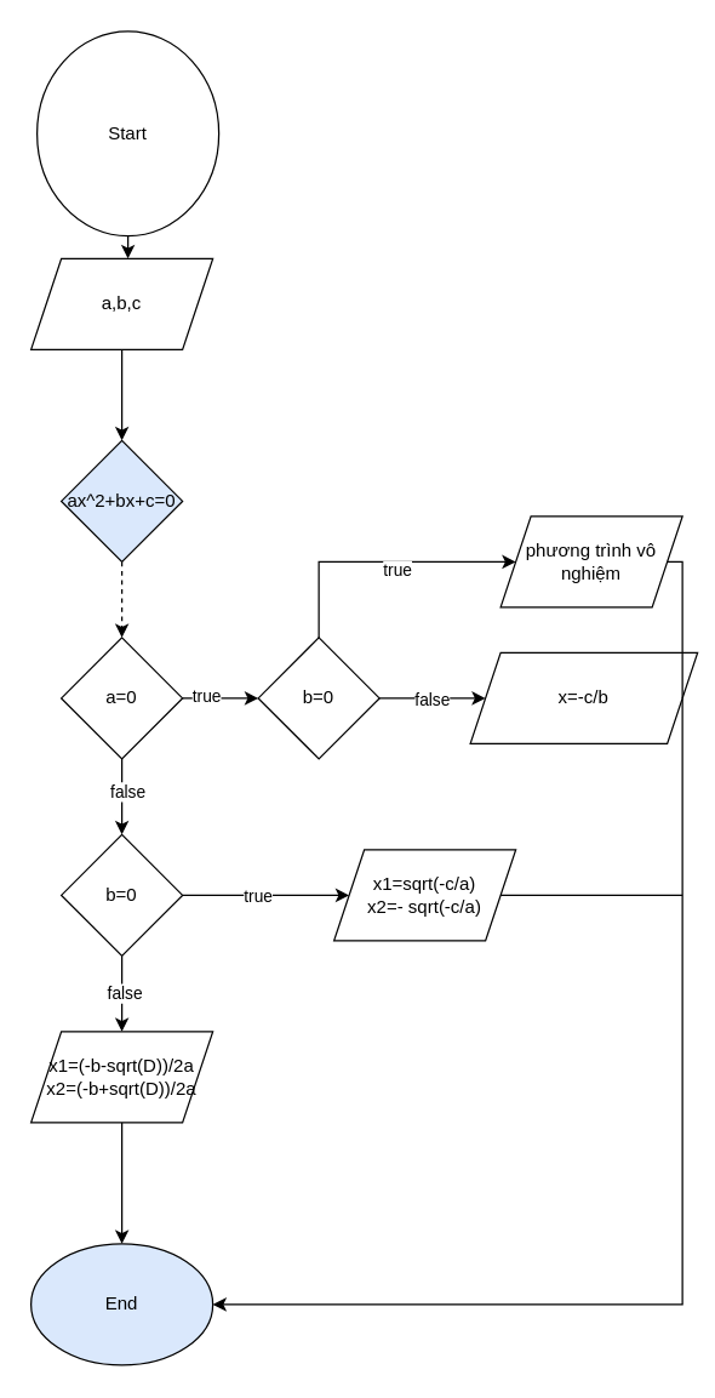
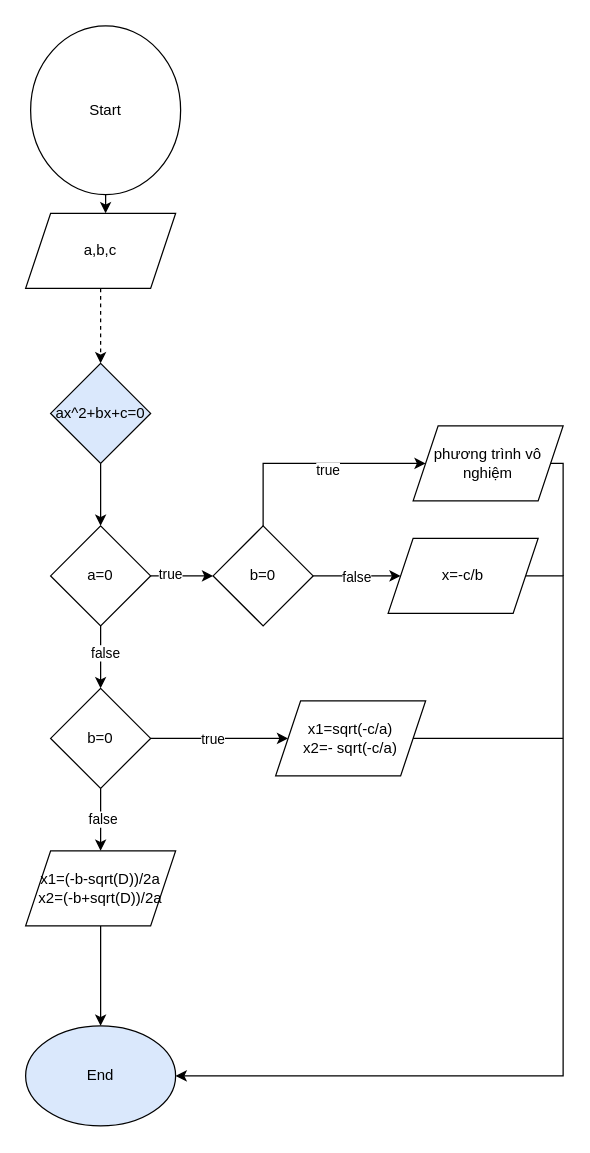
  <mxCell id="0" />
  <mxCell id="1" parent="0" />
  <mxCell id="2" style="edgeStyle=orthogonalEdgeStyle;rounded=0;orthogonalLoop=1;jettySize=auto;html=1;exitX=0.5;exitY=1;exitDx=0;exitDy=0;" parent="1" source="3" edge="1"><mxGeometry relative="1" as="geometry"><mxPoint x="84" y="170" as="targetPoint" /></mxGeometry></mxCell>
  <mxCell id="3" value="&lt;font style=&quot;vertical-align: inherit;&quot;&gt;&lt;font style=&quot;vertical-align: inherit;&quot;&gt;Start&lt;/font&gt;&lt;/font&gt;" style="ellipse;whiteSpace=wrap;html=1;" parent="1" vertex="1"><mxGeometry x="24" y="20" width="120" height="135" as="geometry" /></mxCell>
- <mxCell id="4" style="edgeStyle=orthogonalEdgeStyle;rounded=0;orthogonalLoop=1;jettySize=auto;html=1;exitX=0.5;exitY=1;exitDx=0;exitDy=0;entryX=0.5;entryY=0;entryDx=0;entryDy=0;" parent="1" source="5" target="7" edge="1"><mxGeometry relative="1" as="geometry" /></mxCell>
+ <mxCell id="4" style="edgeStyle=orthogonalEdgeStyle;rounded=0;orthogonalLoop=1;jettySize=auto;html=1;exitX=0.5;exitY=1;exitDx=0;exitDy=0;entryX=0.5;entryY=0;entryDx=0;entryDy=0;dashed=1;" parent="1" source="5" target="7" edge="1"><mxGeometry relative="1" as="geometry" /></mxCell>
  <mxCell id="5" value="a,b,c" style="shape=parallelogram;perimeter=parallelogramPerimeter;whiteSpace=wrap;html=1;fixedSize=1;" parent="1" vertex="1"><mxGeometry x="20" y="170" width="120" height="60" as="geometry" /></mxCell>
- <mxCell id="6" style="edgeStyle=orthogonalEdgeStyle;rounded=0;orthogonalLoop=1;jettySize=auto;html=1;exitX=0.5;exitY=1;exitDx=0;exitDy=0;entryX=0.5;entryY=0;entryDx=0;entryDy=0;dashed=1;" parent="1" source="7" target="12" edge="1"><mxGeometry relative="1" as="geometry" /></mxCell>
+ <mxCell id="6" style="edgeStyle=orthogonalEdgeStyle;rounded=0;orthogonalLoop=1;jettySize=auto;html=1;exitX=0.5;exitY=1;exitDx=0;exitDy=0;entryX=0.5;entryY=0;entryDx=0;entryDy=0;" parent="1" source="7" target="12" edge="1"><mxGeometry relative="1" as="geometry" /></mxCell>
  <mxCell id="7" value="ax^2+bx+c=0" style="rhombus;whiteSpace=wrap;html=1;fillColor=#dae8fc;" parent="1" vertex="1"><mxGeometry x="40" y="290" width="80" height="80" as="geometry" /></mxCell>
  <mxCell id="8" style="edgeStyle=orthogonalEdgeStyle;rounded=0;orthogonalLoop=1;jettySize=auto;html=1;exitX=0.5;exitY=1;exitDx=0;exitDy=0;entryX=0.5;entryY=0;entryDx=0;entryDy=0;" parent="1" source="12" target="19" edge="1"><mxGeometry relative="1" as="geometry" /></mxCell>
  <mxCell id="9" value="false" style="edgeLabel;html=1;align=center;verticalAlign=middle;resizable=0;points=[];" parent="8" vertex="1" connectable="0"><mxGeometry x="-0.16" y="3" relative="1" as="geometry"><mxPoint as="offset" /></mxGeometry></mxCell>
  <mxCell id="10" style="edgeStyle=orthogonalEdgeStyle;rounded=0;orthogonalLoop=1;jettySize=auto;html=1;exitX=1;exitY=0.5;exitDx=0;exitDy=0;" parent="1" source="12" target="29" edge="1"><mxGeometry relative="1" as="geometry" /></mxCell>
  <mxCell id="11" value="true" style="edgeLabel;html=1;align=center;verticalAlign=middle;resizable=0;points=[];" parent="10" vertex="1" connectable="0"><mxGeometry x="-0.4" y="2" relative="1" as="geometry"><mxPoint as="offset" /></mxGeometry></mxCell>
  <mxCell id="12" value="a=0" style="rhombus;whiteSpace=wrap;html=1;" parent="1" vertex="1"><mxGeometry x="40" y="420" width="80" height="80" as="geometry" /></mxCell>
  <mxCell id="13" style="edgeStyle=orthogonalEdgeStyle;rounded=0;orthogonalLoop=1;jettySize=auto;html=1;exitX=1;exitY=0.5;exitDx=0;exitDy=0;entryX=1;entryY=0.5;entryDx=0;entryDy=0;" parent="1" source="14" target="23" edge="1"><mxGeometry relative="1" as="geometry"><Array as="points"><mxPoint x="450" y="460" /><mxPoint x="450" y="860" /></Array></mxGeometry></mxCell>
- <mxCell id="14" value="x=-c/b" style="shape=parallelogram;perimeter=parallelogramPerimeter;whiteSpace=wrap;html=1;fixedSize=1;" parent="1" vertex="1"><mxGeometry x="310" y="430" width="150" height="60" as="geometry" /></mxCell>
+ <mxCell id="14" value="x=-c/b" style="shape=parallelogram;perimeter=parallelogramPerimeter;whiteSpace=wrap;html=1;fixedSize=1;" parent="1" vertex="1"><mxGeometry x="310" y="430" width="120" height="60" as="geometry" /></mxCell>
  <mxCell id="15" style="edgeStyle=orthogonalEdgeStyle;rounded=0;orthogonalLoop=1;jettySize=auto;html=1;exitX=1;exitY=0.5;exitDx=0;exitDy=0;entryX=0;entryY=0.5;entryDx=0;entryDy=0;" parent="1" source="19" target="20" edge="1"><mxGeometry relative="1" as="geometry" /></mxCell>
  <mxCell id="16" value="true" style="edgeLabel;html=1;align=center;verticalAlign=middle;resizable=0;points=[];" parent="15" vertex="1" connectable="0"><mxGeometry x="-0.109" relative="1" as="geometry"><mxPoint as="offset" /></mxGeometry></mxCell>
  <mxCell id="17" style="edgeStyle=orthogonalEdgeStyle;rounded=0;orthogonalLoop=1;jettySize=auto;html=1;exitX=0.5;exitY=1;exitDx=0;exitDy=0;" parent="1" source="19" target="22" edge="1"><mxGeometry relative="1" as="geometry" /></mxCell>
  <mxCell id="18" value="false" style="edgeLabel;html=1;align=center;verticalAlign=middle;resizable=0;points=[];" parent="17" vertex="1" connectable="0"><mxGeometry x="-0.04" y="1" relative="1" as="geometry"><mxPoint as="offset" /></mxGeometry></mxCell>
  <mxCell id="19" value="b=0" style="rhombus;whiteSpace=wrap;html=1;" parent="1" vertex="1"><mxGeometry x="40" y="550" width="80" height="80" as="geometry" /></mxCell>
  <mxCell id="20" value="x1=sqrt(-c/a)&lt;br&gt;x2=- sqrt(-c/a)" style="shape=parallelogram;perimeter=parallelogramPerimeter;whiteSpace=wrap;html=1;fixedSize=1;" parent="1" vertex="1"><mxGeometry x="220" y="560" width="120" height="60" as="geometry" /></mxCell>
  <mxCell id="21" style="edgeStyle=orthogonalEdgeStyle;rounded=0;orthogonalLoop=1;jettySize=auto;html=1;exitX=0.5;exitY=1;exitDx=0;exitDy=0;" parent="1" source="22" target="23" edge="1"><mxGeometry relative="1" as="geometry"><mxPoint x="80" y="800" as="targetPoint" /></mxGeometry></mxCell>
  <mxCell id="22" value="&lt;font style=&quot;vertical-align: inherit;&quot;&gt;&lt;font style=&quot;vertical-align: inherit;&quot;&gt;x1=(-b-sqrt(D))/2a &lt;/font&gt;&lt;/font&gt;&lt;br&gt;&lt;font style=&quot;vertical-align: inherit;&quot;&gt;&lt;font style=&quot;vertical-align: inherit;&quot;&gt;x2=(-b+sqrt(D))/2a&lt;/font&gt;&lt;/font&gt;" style="shape=parallelogram;perimeter=parallelogramPerimeter;whiteSpace=wrap;html=1;fixedSize=1;" parent="1" vertex="1"><mxGeometry x="20" y="680" width="120" height="60" as="geometry" /></mxCell>
  <mxCell id="23" value="End" style="ellipse;whiteSpace=wrap;html=1;fillColor=#dae8fc;" parent="1" vertex="1"><mxGeometry x="20" y="820" width="120" height="80" as="geometry" /></mxCell>
  <mxCell id="24" value="" style="endArrow=none;html=1;rounded=0;exitX=1;exitY=0.5;exitDx=0;exitDy=0;" parent="1" source="20" edge="1"><mxGeometry width="50" height="50" relative="1" as="geometry"><mxPoint x="60" y="700" as="sourcePoint" /><mxPoint x="450" y="590" as="targetPoint" /></mxGeometry></mxCell>
  <mxCell id="25" style="edgeStyle=orthogonalEdgeStyle;rounded=0;orthogonalLoop=1;jettySize=auto;html=1;exitX=1;exitY=0.5;exitDx=0;exitDy=0;" parent="1" source="29" target="14" edge="1"><mxGeometry relative="1" as="geometry" /></mxCell>
  <mxCell id="26" value="false" style="edgeLabel;html=1;align=center;verticalAlign=middle;resizable=0;points=[];" parent="25" vertex="1" connectable="0"><mxGeometry x="-0.029" relative="1" as="geometry"><mxPoint as="offset" /></mxGeometry></mxCell>
  <mxCell id="27" style="edgeStyle=orthogonalEdgeStyle;rounded=0;orthogonalLoop=1;jettySize=auto;html=1;exitX=0.5;exitY=0;exitDx=0;exitDy=0;entryX=0;entryY=0.5;entryDx=0;entryDy=0;" parent="1" source="29" target="30" edge="1"><mxGeometry relative="1" as="geometry"><Array as="points"><mxPoint x="210" y="370" /></Array></mxGeometry></mxCell>
  <mxCell id="28" value="true" style="edgeLabel;html=1;align=center;verticalAlign=middle;resizable=0;points=[];" parent="27" vertex="1" connectable="0"><mxGeometry x="0.122" y="-5" relative="1" as="geometry"><mxPoint as="offset" /></mxGeometry></mxCell>
  <mxCell id="29" value="b=0" style="rhombus;whiteSpace=wrap;html=1;" parent="1" vertex="1"><mxGeometry x="170" y="420" width="80" height="80" as="geometry" /></mxCell>
  <mxCell id="30" value="phương trình vô nghiệm" style="shape=parallelogram;perimeter=parallelogramPerimeter;whiteSpace=wrap;html=1;fixedSize=1;" parent="1" vertex="1"><mxGeometry x="330" y="340" width="120" height="60" as="geometry" /></mxCell>
  <mxCell id="31" value="" style="endArrow=none;html=1;rounded=0;exitX=1;exitY=0.5;exitDx=0;exitDy=0;" parent="1" source="30" edge="1"><mxGeometry width="50" height="50" relative="1" as="geometry"><mxPoint x="60" y="400" as="sourcePoint" /><mxPoint x="450" y="460" as="targetPoint" /><Array as="points"><mxPoint x="450" y="370" /></Array></mxGeometry></mxCell>
